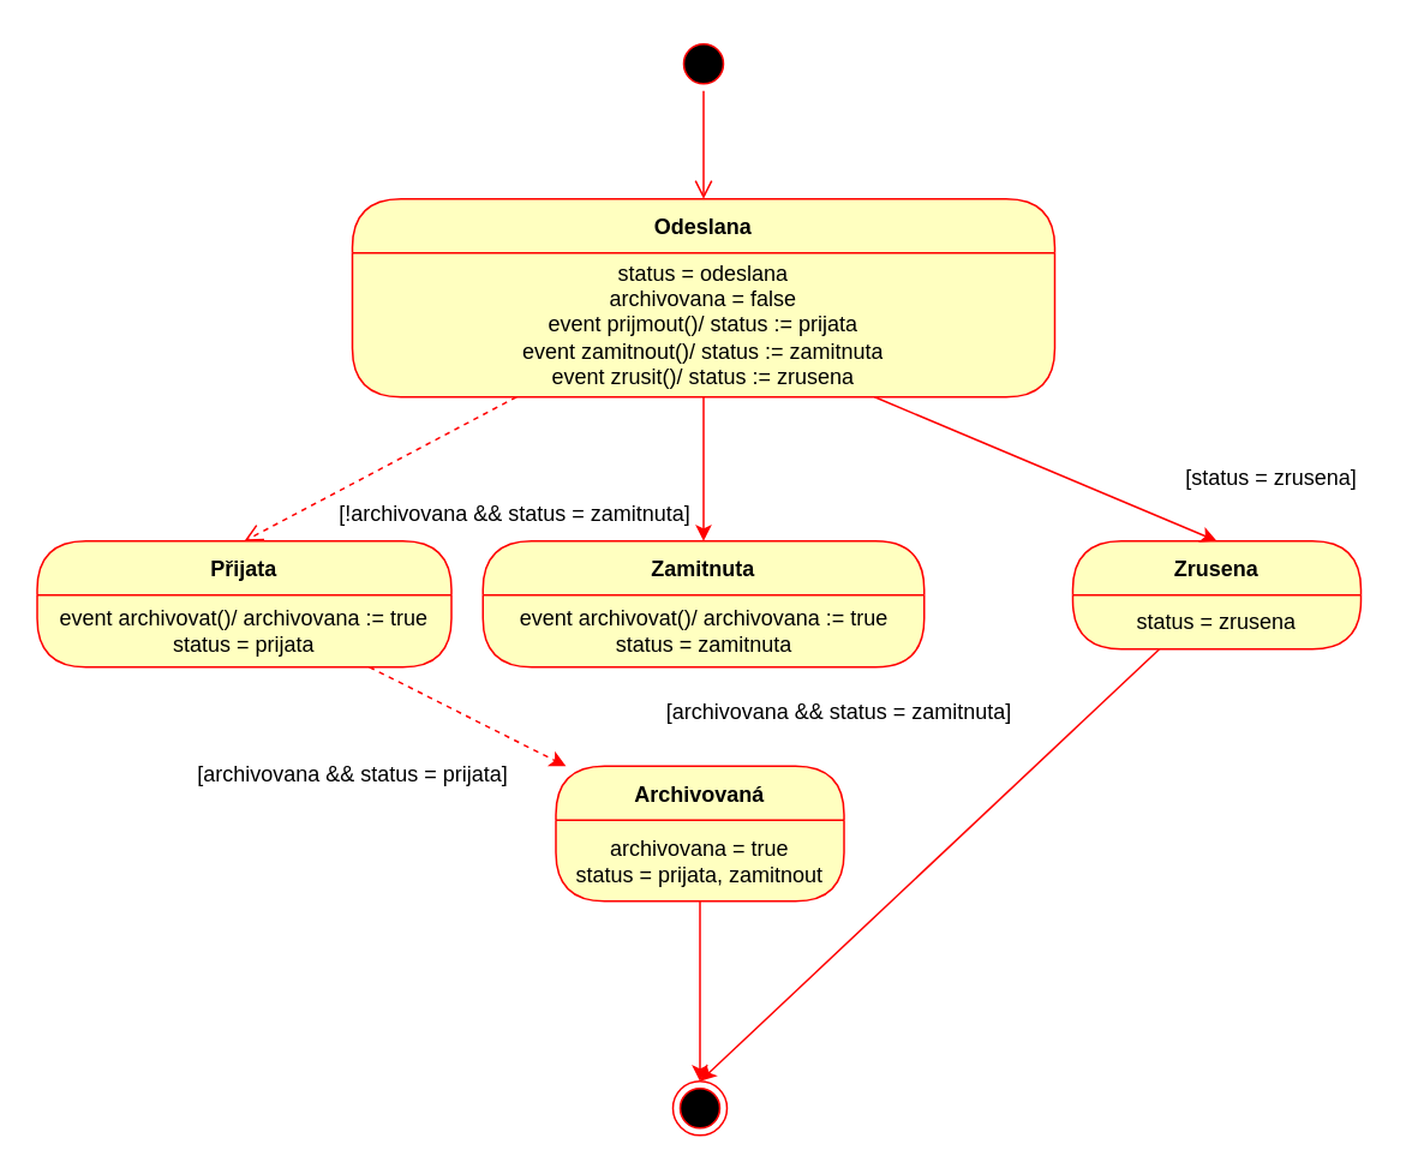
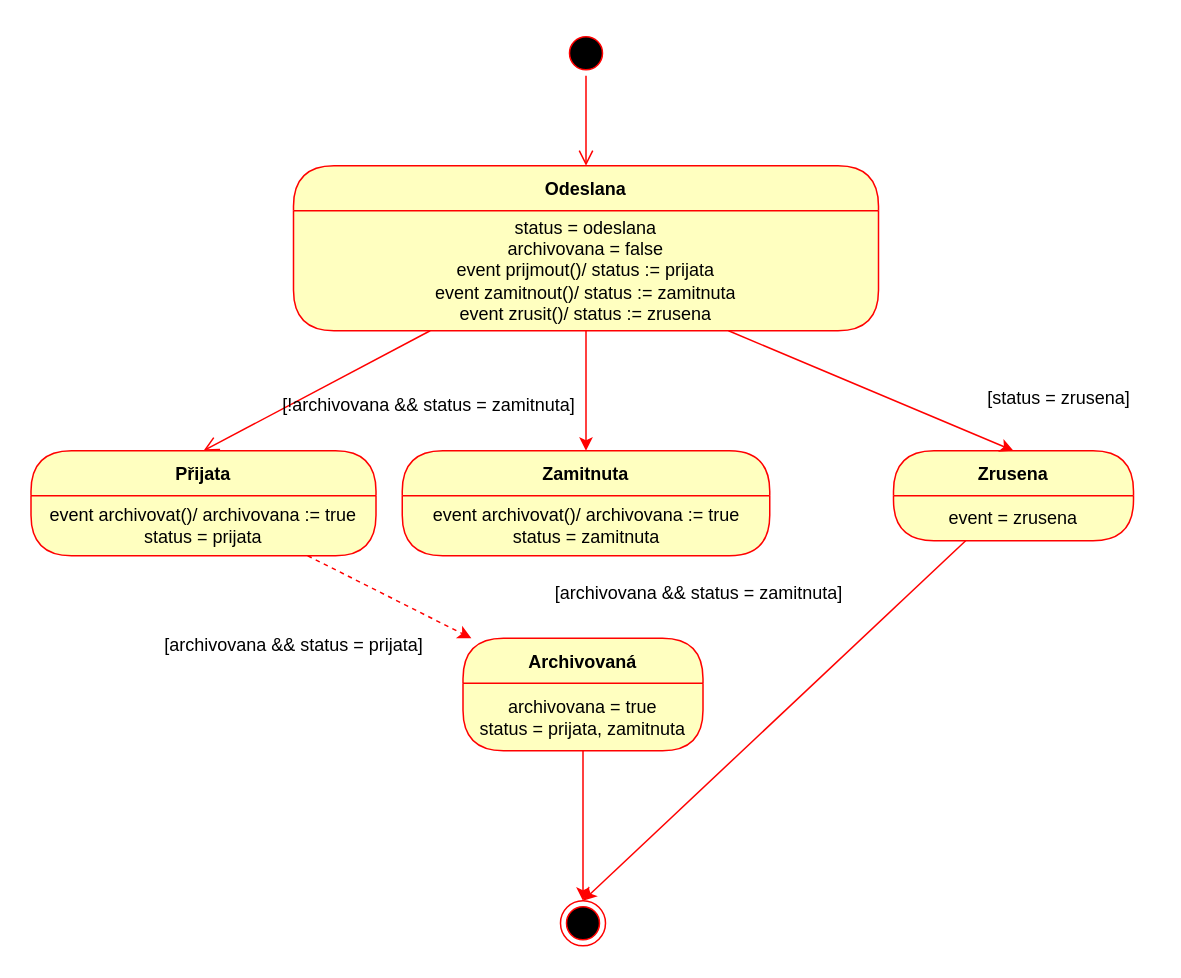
  <mxCell id="0" />
  <mxCell id="1" parent="0" />
  <mxCell id="2" value="" style="ellipse;html=1;shape=startState;fillColor=#000000;strokeColor=#ff0000;" parent="1" vertex="1"><mxGeometry x="375" y="20" width="30" height="30" as="geometry" /></mxCell>
  <mxCell id="3" value="" style="edgeStyle=orthogonalEdgeStyle;html=1;verticalAlign=bottom;endArrow=open;endSize=8;strokeColor=#ff0000;rounded=0;" parent="1" source="2" edge="1"><mxGeometry relative="1" as="geometry"><mxPoint x="390" y="110" as="targetPoint" /></mxGeometry></mxCell>
  <mxCell id="4" value="Odeslana" style="swimlane;fontStyle=1;align=center;verticalAlign=middle;childLayout=stackLayout;horizontal=1;startSize=30;horizontalStack=0;resizeParent=0;resizeLast=1;container=0;fontColor=#000000;collapsible=0;rounded=1;arcSize=30;strokeColor=#ff0000;fillColor=#ffffc0;swimlaneFillColor=#ffffc0;dropTarget=0;" parent="1" vertex="1"><mxGeometry x="195" y="110" width="390" height="110" as="geometry" /></mxCell>
  <mxCell id="5" value="status = odeslana&lt;br&gt;archivovana = false&lt;br&gt;event prijmout()/ status := prijata&lt;br&gt;event zamitnout()/ status := zamitnuta&lt;br&gt;event zrusit()/ status := zrusena" style="text;html=1;strokeColor=none;fillColor=none;align=center;verticalAlign=middle;spacingLeft=4;spacingRight=4;whiteSpace=wrap;overflow=hidden;rotatable=0;fontColor=#000000;" parent="4" vertex="1"><mxGeometry y="30" width="390" height="80" as="geometry" /></mxCell>
- <mxCell id="6" value="" style="html=1;verticalAlign=bottom;endArrow=open;endSize=8;strokeColor=#ff0000;rounded=0;entryX=0.5;entryY=0;entryDx=0;entryDy=0;dashed=1;" parent="1" source="4" target="8" edge="1"><mxGeometry relative="1" as="geometry"><mxPoint x="245" y="300" as="targetPoint" /></mxGeometry></mxCell>
+ <mxCell id="6" value="" style="html=1;verticalAlign=bottom;endArrow=open;endSize=8;strokeColor=#ff0000;rounded=0;entryX=0.5;entryY=0;entryDx=0;entryDy=0;" parent="1" source="4" target="8" edge="1"><mxGeometry relative="1" as="geometry"><mxPoint x="245" y="300" as="targetPoint" /></mxGeometry></mxCell>
  <mxCell id="7" style="edgeStyle=none;rounded=0;orthogonalLoop=1;jettySize=auto;html=1;strokeColor=#FF0000;dashed=1;" parent="1" source="8" target="19" edge="1"><mxGeometry relative="1" as="geometry" /></mxCell>
  <mxCell id="8" value="Přijata" style="swimlane;fontStyle=1;align=center;verticalAlign=middle;childLayout=stackLayout;horizontal=1;startSize=30;horizontalStack=0;resizeParent=0;resizeLast=1;container=0;fontColor=#000000;collapsible=0;rounded=1;arcSize=30;strokeColor=#ff0000;fillColor=#ffffc0;swimlaneFillColor=#ffffc0;dropTarget=0;" parent="1" vertex="1"><mxGeometry x="20" y="300" width="230" height="70" as="geometry" /></mxCell>
  <mxCell id="9" value="event archivovat()/ archivovana := true&lt;br&gt;status = prijata" style="text;html=1;strokeColor=none;fillColor=none;align=center;verticalAlign=middle;spacingLeft=4;spacingRight=4;whiteSpace=wrap;overflow=hidden;rotatable=0;fontColor=#000000;" parent="8" vertex="1"><mxGeometry y="30" width="230" height="40" as="geometry" /></mxCell>
  <mxCell id="10" value="" style="ellipse;html=1;shape=endState;fillColor=#000000;strokeColor=#ff0000;" parent="1" vertex="1"><mxGeometry x="373" y="600" width="30" height="30" as="geometry" /></mxCell>
  <mxCell id="11" value="Zamitnuta" style="swimlane;fontStyle=1;align=center;verticalAlign=middle;childLayout=stackLayout;horizontal=1;startSize=30;horizontalStack=0;resizeParent=0;resizeLast=1;container=0;fontColor=#000000;collapsible=0;rounded=1;arcSize=30;strokeColor=#ff0000;fillColor=#ffffc0;swimlaneFillColor=#ffffc0;dropTarget=0;" parent="1" vertex="1"><mxGeometry x="267.5" y="300" width="245" height="70" as="geometry" /></mxCell>
  <mxCell id="12" value="event archivovat()/ archivovana := true&lt;br&gt;status = zamitnuta" style="text;html=1;strokeColor=none;fillColor=none;align=center;verticalAlign=middle;spacingLeft=4;spacingRight=4;whiteSpace=wrap;overflow=hidden;rotatable=0;fontColor=#000000;" parent="11" vertex="1"><mxGeometry y="30" width="245" height="40" as="geometry" /></mxCell>
  <mxCell id="13" style="edgeStyle=none;rounded=0;orthogonalLoop=1;jettySize=auto;html=1;exitX=0.5;exitY=0;exitDx=0;exitDy=0;" parent="11" source="12" target="12" edge="1"><mxGeometry relative="1" as="geometry" /></mxCell>
  <mxCell id="14" style="edgeStyle=none;rounded=0;orthogonalLoop=1;jettySize=auto;html=1;entryX=0.5;entryY=0;entryDx=0;entryDy=0;strokeColor=#FF0000;" parent="1" source="5" target="11" edge="1"><mxGeometry relative="1" as="geometry" /></mxCell>
  <mxCell id="15" style="edgeStyle=none;rounded=0;orthogonalLoop=1;jettySize=auto;html=1;entryX=0.5;entryY=0;entryDx=0;entryDy=0;strokeColor=#FF0000;" parent="1" source="16" target="10" edge="1"><mxGeometry relative="1" as="geometry" /></mxCell>
  <mxCell id="16" value="Zrusena" style="swimlane;fontStyle=1;align=center;verticalAlign=middle;childLayout=stackLayout;horizontal=1;startSize=30;horizontalStack=0;resizeParent=0;resizeLast=1;container=0;fontColor=#000000;collapsible=0;rounded=1;arcSize=30;strokeColor=#ff0000;fillColor=#ffffc0;swimlaneFillColor=#ffffc0;dropTarget=0;" parent="1" vertex="1"><mxGeometry x="595" y="300" width="160" height="60" as="geometry" /></mxCell>
- <mxCell id="17" value="status = zrusena" style="text;html=1;strokeColor=none;fillColor=none;align=center;verticalAlign=middle;spacingLeft=4;spacingRight=4;whiteSpace=wrap;overflow=hidden;rotatable=0;fontColor=#000000;" parent="16" vertex="1"><mxGeometry y="30" width="160" height="30" as="geometry" /></mxCell>
+ <mxCell id="17" value="event = zrusena" style="text;html=1;strokeColor=none;fillColor=none;align=center;verticalAlign=middle;spacingLeft=4;spacingRight=4;whiteSpace=wrap;overflow=hidden;rotatable=0;fontColor=#000000;" parent="16" vertex="1"><mxGeometry y="30" width="160" height="30" as="geometry" /></mxCell>
  <mxCell id="18" style="edgeStyle=none;rounded=0;orthogonalLoop=1;jettySize=auto;html=1;entryX=0.5;entryY=0;entryDx=0;entryDy=0;strokeColor=#FF0000;" parent="1" source="5" target="16" edge="1"><mxGeometry relative="1" as="geometry" /></mxCell>
  <mxCell id="19" value="Archivovaná" style="swimlane;fontStyle=1;align=center;verticalAlign=middle;childLayout=stackLayout;horizontal=1;startSize=30;horizontalStack=0;resizeParent=0;resizeLast=1;container=0;fontColor=#000000;collapsible=0;rounded=1;arcSize=30;strokeColor=#ff0000;fillColor=#ffffc0;swimlaneFillColor=#ffffc0;dropTarget=0;" parent="1" vertex="1"><mxGeometry x="308" y="425" width="160" height="75" as="geometry" /></mxCell>
- <mxCell id="20" value="archivovana = true&lt;br&gt;status = prijata, zamitnout" style="text;html=1;strokeColor=none;fillColor=none;align=center;verticalAlign=middle;spacingLeft=4;spacingRight=4;whiteSpace=wrap;overflow=hidden;rotatable=0;fontColor=#000000;" parent="19" vertex="1"><mxGeometry y="30" width="160" height="45" as="geometry" /></mxCell>
+ <mxCell id="20" value="archivovana = true&lt;br&gt;status = prijata, zamitnuta" style="text;html=1;strokeColor=none;fillColor=none;align=center;verticalAlign=middle;spacingLeft=4;spacingRight=4;whiteSpace=wrap;overflow=hidden;rotatable=0;fontColor=#000000;" parent="19" vertex="1"><mxGeometry y="30" width="160" height="45" as="geometry" /></mxCell>
  <mxCell id="21" style="edgeStyle=none;rounded=0;orthogonalLoop=1;jettySize=auto;html=1;entryX=0.5;entryY=0;entryDx=0;entryDy=0;strokeColor=#FF0000;" parent="1" source="20" target="10" edge="1"><mxGeometry relative="1" as="geometry" /></mxCell>
  <mxCell id="22" value="&amp;nbsp;" style="text;html=1;resizable=0;autosize=1;align=center;verticalAlign=middle;points=[];fillColor=none;strokeColor=none;rounded=0;" vertex="1" parent="1"><mxGeometry x="120" y="55" width="30" height="30" as="geometry" /></mxCell>
- <mxCell id="23" value="[!archivovana &amp;amp;&amp;amp; status = zamitnuta]" style="text;html=1;align=center;verticalAlign=middle;resizable=0;points=[];autosize=1;strokeColor=none;fillColor=none;" vertex="1" parent="1"><mxGeometry x="175" y="270" width="220" height="30" as="geometry" /></mxCell>
+ <mxCell id="23" value="[!archivovana &amp;amp;&amp;amp; status = zamitnuta]" style="text;html=1;align=center;verticalAlign=middle;resizable=0;points=[];autosize=1;strokeColor=none;fillColor=none;" vertex="1" parent="1"><mxGeometry x="175" y="255" width="220" height="30" as="geometry" /></mxCell>
  <mxCell id="24" value="[status = zrusena]" style="text;html=1;align=center;verticalAlign=middle;resizable=0;points=[];autosize=1;strokeColor=none;fillColor=none;" vertex="1" parent="1"><mxGeometry x="645" y="250" width="120" height="30" as="geometry" /></mxCell>
  <mxCell id="25" value="[archivovana &amp;amp;&amp;amp; status = prijata]" style="text;html=1;align=center;verticalAlign=middle;resizable=0;points=[];autosize=1;strokeColor=none;fillColor=none;" vertex="1" parent="1"><mxGeometry x="95" y="415" width="200" height="30" as="geometry" /></mxCell>
  <mxCell id="26" value="[archivovana &amp;amp;&amp;amp; status = zamitnuta]" style="text;html=1;align=center;verticalAlign=middle;resizable=0;points=[];autosize=1;strokeColor=none;fillColor=none;" vertex="1" parent="1"><mxGeometry x="355" y="380" width="220" height="30" as="geometry" /></mxCell>
